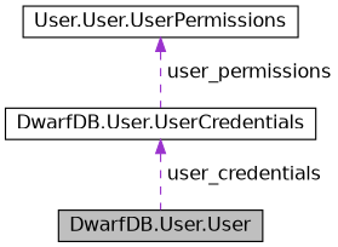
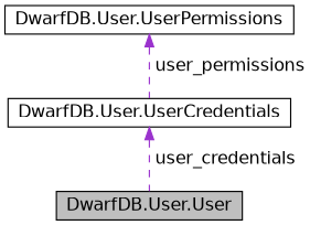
  digraph {
    node [color=black fillcolor=white fontname=Helvetica fontsize=14 shape=record style=filled]
    edge [color=darkorchid3 dir=back fontname=Helvetica fontsize=14 labelfontname=Helvetica labelfontsize=14 style=dashed]
    n1 [fillcolor=grey75 fontcolor=black height=0.2 label="DwarfDB.User.User" width=0.4]
    n2 [height=0.2 label="DwarfDB.User.UserCredentials" width=0.4]
-   n3 [height=0.2 label="User.User.UserPermissions" width=0.4]
+   n3 [height=0.2 label="DwarfDB.User.UserPermissions" width=0.4]
    n2 -> n1 [label=" user_credentials"]
    n3 -> n2 [label=" user_permissions"]
  }
